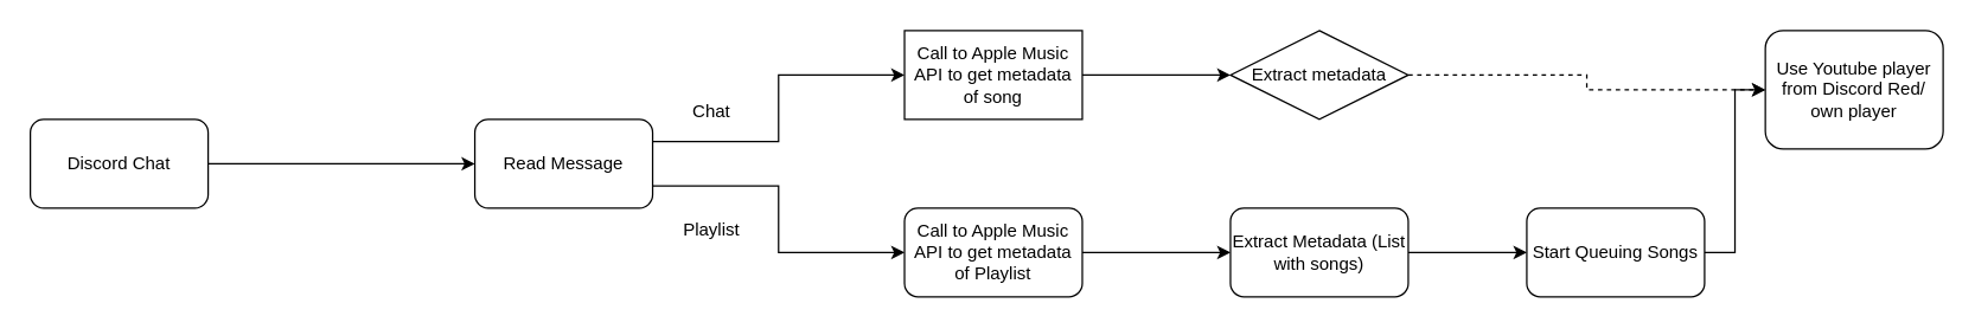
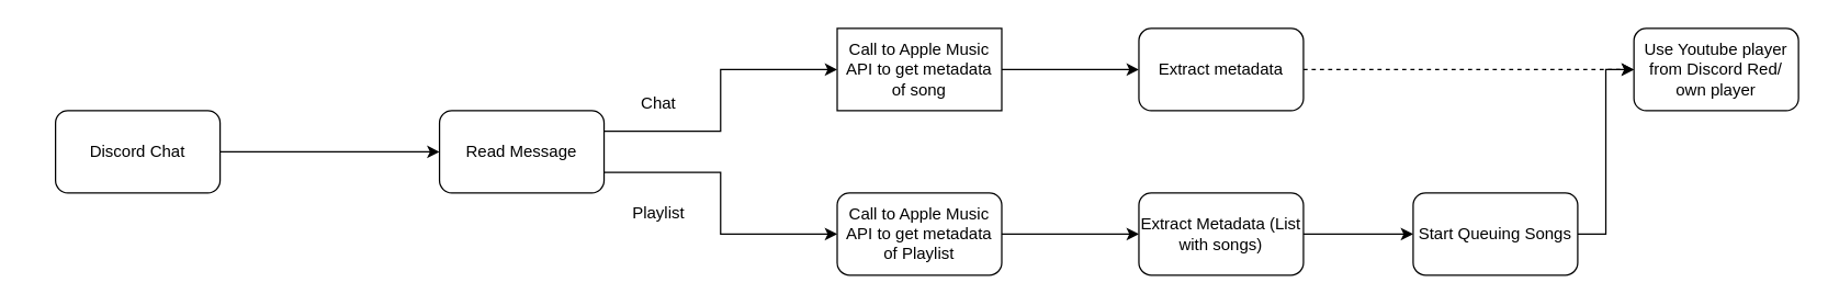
  <mxCell id="0" />
  <mxCell id="1" parent="0" />
  <mxCell id="2" value="" style="edgeStyle=orthogonalEdgeStyle;rounded=0;orthogonalLoop=1;jettySize=auto;html=1;fontColor=default;" edge="1" parent="1" source="3" target="6"><mxGeometry relative="1" as="geometry" /></mxCell>
- <mxCell id="3" value="Discord Chat" style="rounded=1;whiteSpace=wrap;html=1;fontColor=default;fillColor=default;strokeColor=default;" vertex="1" parent="1"><mxGeometry x="20" y="80" width="120" height="60" as="geometry" /></mxCell>
+ <mxCell id="3" value="Discord Chat" style="rounded=1;whiteSpace=wrap;html=1;fontColor=default;fillColor=default;strokeColor=default;" vertex="1" parent="1"><mxGeometry x="40" y="80" width="120" height="60" as="geometry" /></mxCell>
  <mxCell id="4" style="edgeStyle=orthogonalEdgeStyle;rounded=0;orthogonalLoop=1;jettySize=auto;html=1;exitX=1;exitY=0.25;exitDx=0;exitDy=0;entryX=0;entryY=0.5;entryDx=0;entryDy=0;fontColor=default;" edge="1" parent="1" source="6" target="8"><mxGeometry relative="1" as="geometry" /></mxCell>
  <mxCell id="5" style="edgeStyle=orthogonalEdgeStyle;rounded=0;orthogonalLoop=1;jettySize=auto;html=1;exitX=1;exitY=0.75;exitDx=0;exitDy=0;entryX=0;entryY=0.5;entryDx=0;entryDy=0;fontColor=default;" edge="1" parent="1" source="6" target="10"><mxGeometry relative="1" as="geometry" /></mxCell>
  <mxCell id="6" value="Read Message" style="rounded=1;whiteSpace=wrap;html=1;fontColor=default;strokeColor=default;fillColor=default;" vertex="1" parent="1"><mxGeometry x="320" y="80" width="120" height="60" as="geometry" /></mxCell>
  <mxCell id="7" style="edgeStyle=orthogonalEdgeStyle;rounded=0;orthogonalLoop=1;jettySize=auto;html=1;exitX=1;exitY=0.5;exitDx=0;exitDy=0;entryX=0;entryY=0.5;entryDx=0;entryDy=0;fontColor=default;" edge="1" parent="1" source="8" target="15"><mxGeometry relative="1" as="geometry" /></mxCell>
  <mxCell id="8" value="Call to Apple Music API to get metadata of song" style="whiteSpace=wrap;html=1;fontColor=default;strokeColor=default;fillColor=default;rounded=0;" vertex="1" parent="1"><mxGeometry x="610" y="20" width="120" height="60" as="geometry" /></mxCell>
  <mxCell id="9" value="" style="edgeStyle=orthogonalEdgeStyle;rounded=0;orthogonalLoop=1;jettySize=auto;html=1;fontColor=default;" edge="1" parent="1" source="10" target="19"><mxGeometry relative="1" as="geometry" /></mxCell>
  <mxCell id="10" value="&lt;span&gt;Call to Apple Music API to get metadata of Playlist&lt;/span&gt;" style="rounded=1;whiteSpace=wrap;html=1;fontColor=default;strokeColor=default;fillColor=default;" vertex="1" parent="1"><mxGeometry x="610" y="140" width="120" height="60" as="geometry" /></mxCell>
  <mxCell id="11" value="Chat" style="text;html=1;strokeColor=none;fillColor=none;align=center;verticalAlign=middle;whiteSpace=wrap;rounded=0;fontColor=default;" vertex="1" parent="1"><mxGeometry x="450" y="60" width="60" height="30" as="geometry" /></mxCell>
  <mxCell id="12" value="Playlist" style="text;html=1;strokeColor=none;fillColor=none;align=center;verticalAlign=middle;whiteSpace=wrap;rounded=0;fontColor=default;" vertex="1" parent="1"><mxGeometry x="450" y="140" width="60" height="30" as="geometry" /></mxCell>
- <mxCell id="13" value="Use Youtube player from Discord Red/ own player" style="rounded=1;whiteSpace=wrap;html=1;fontColor=default;strokeColor=default;fillColor=default;" vertex="1" parent="1"><mxGeometry x="1191" y="20" width="120" height="80" as="geometry" /></mxCell>
+ <mxCell id="13" value="Use Youtube player from Discord Red/ own player" style="rounded=1;whiteSpace=wrap;html=1;fontColor=default;strokeColor=default;fillColor=default;" vertex="1" parent="1"><mxGeometry x="1191" y="20" width="120" height="60" as="geometry" /></mxCell>
  <mxCell id="14" style="edgeStyle=orthogonalEdgeStyle;rounded=0;orthogonalLoop=1;jettySize=auto;html=1;exitX=1;exitY=0.5;exitDx=0;exitDy=0;fontColor=default;dashed=1;" edge="1" parent="1" source="15" target="13"><mxGeometry relative="1" as="geometry" /></mxCell>
- <mxCell id="15" value="Extract metadata" style="rhombus;whiteSpace=wrap;html=1;fontColor=default;strokeColor=default;fillColor=default;" vertex="1" parent="1"><mxGeometry x="830" y="20" width="120" height="60" as="geometry" /></mxCell>
+ <mxCell id="15" value="Extract metadata" style="rounded=1;whiteSpace=wrap;html=1;fontColor=default;strokeColor=default;fillColor=default;" vertex="1" parent="1"><mxGeometry x="830" y="20" width="120" height="60" as="geometry" /></mxCell>
  <mxCell id="16" style="edgeStyle=orthogonalEdgeStyle;rounded=0;orthogonalLoop=1;jettySize=auto;html=1;exitX=1;exitY=0.5;exitDx=0;exitDy=0;entryX=0;entryY=0.5;entryDx=0;entryDy=0;fontColor=default;" edge="1" parent="1" source="17" target="13"><mxGeometry relative="1" as="geometry" /></mxCell>
  <mxCell id="17" value="Start Queuing Songs" style="rounded=1;whiteSpace=wrap;html=1;fontColor=default;strokeColor=default;fillColor=default;" vertex="1" parent="1"><mxGeometry x="1030" y="140" width="120" height="60" as="geometry" /></mxCell>
  <mxCell id="18" value="" style="edgeStyle=orthogonalEdgeStyle;rounded=0;orthogonalLoop=1;jettySize=auto;html=1;fontColor=default;" edge="1" parent="1" source="19" target="17"><mxGeometry relative="1" as="geometry" /></mxCell>
  <mxCell id="19" value="Extract Metadata (List with songs)" style="rounded=1;whiteSpace=wrap;html=1;fontColor=default;strokeColor=default;fillColor=default;" vertex="1" parent="1"><mxGeometry x="830" y="140" width="120" height="60" as="geometry" /></mxCell>
